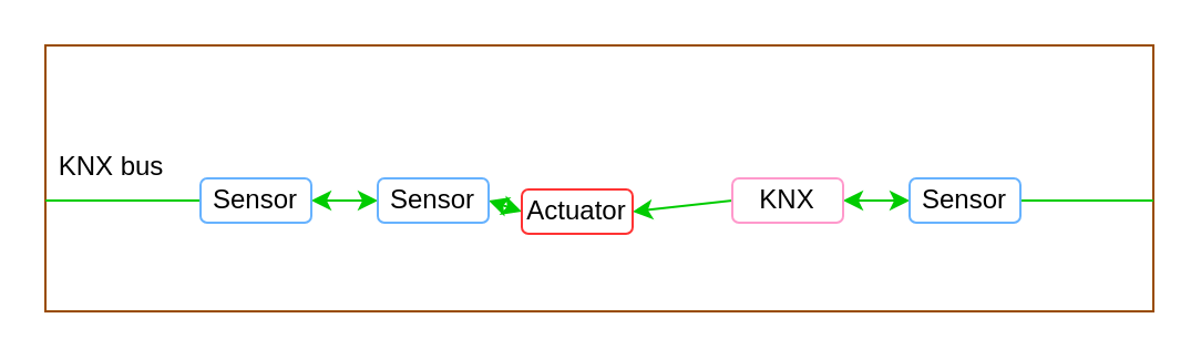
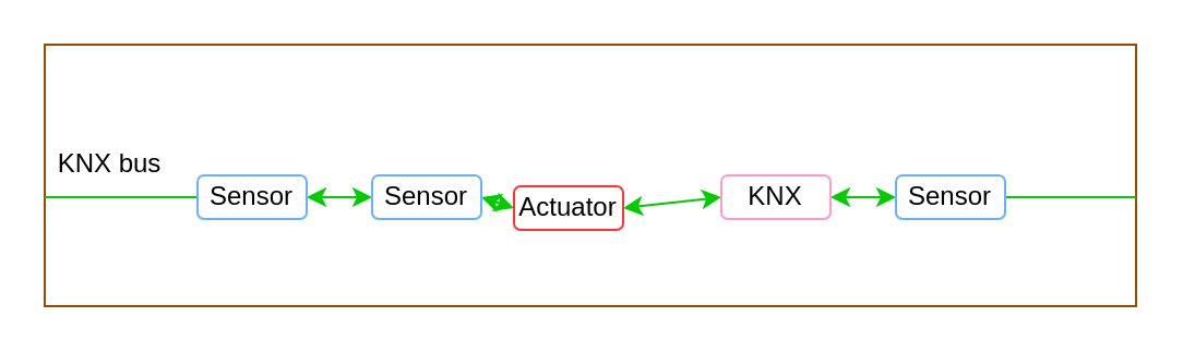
  <mxCell id="0" />
  <mxCell id="1" parent="0" />
  <mxCell id="2" value="" style="rounded=0;whiteSpace=wrap;html=1;strokeColor=#994C00;" parent="1" vertex="1"><mxGeometry x="20" y="20" width="500" height="120" as="geometry" /></mxCell>
  <mxCell id="3" value="KNX bus" style="text;html=1;strokeColor=none;fillColor=none;align=center;verticalAlign=middle;whiteSpace=wrap;rounded=0;" parent="1" vertex="1"><mxGeometry x="20" y="60" width="60" height="30" as="geometry" /></mxCell>
  <mxCell id="4" style="rounded=0;orthogonalLoop=1;jettySize=auto;html=1;exitX=0;exitY=0.5;exitDx=0;exitDy=0;entryX=0;entryY=1;entryDx=0;entryDy=0;endArrow=none;endFill=0;strokeColor=#00CC00;" parent="1" source="6" target="3" edge="1"><mxGeometry relative="1" as="geometry" /></mxCell>
  <mxCell id="5" style="edgeStyle=none;rounded=0;orthogonalLoop=1;jettySize=auto;html=1;exitX=1;exitY=0.5;exitDx=0;exitDy=0;entryX=0;entryY=0.5;entryDx=0;entryDy=0;endArrow=classic;endFill=1;startArrow=classic;startFill=1;strokeColor=#00CC00;" parent="1" source="6" target="8" edge="1"><mxGeometry relative="1" as="geometry" /></mxCell>
  <mxCell id="6" value="Sensor" style="rounded=1;whiteSpace=wrap;html=1;strokeColor=#66B2FF;" parent="1" vertex="1"><mxGeometry x="90" y="80" width="50" height="20" as="geometry" /></mxCell>
  <mxCell id="7" style="edgeStyle=none;rounded=0;orthogonalLoop=1;jettySize=auto;html=1;exitX=1;exitY=0.5;exitDx=0;exitDy=0;entryX=0;entryY=0.5;entryDx=0;entryDy=0;startArrow=classic;startFill=1;endArrow=classic;endFill=1;strokeColor=#00CC00;" parent="1" source="8" target="10" edge="1"><mxGeometry relative="1" as="geometry" /></mxCell>
  <mxCell id="8" value="Sensor" style="rounded=1;whiteSpace=wrap;html=1;strokeColor=#66B2FF;" parent="1" vertex="1"><mxGeometry x="170" y="80" width="50" height="20" as="geometry" /></mxCell>
- <mxCell id="9" style="edgeStyle=none;rounded=0;orthogonalLoop=1;jettySize=auto;html=1;exitX=1;exitY=0.5;exitDx=0;exitDy=0;entryX=0;entryY=0.5;entryDx=0;entryDy=0;startArrow=classic;startFill=1;endArrow=none;endFill=1;strokeColor=#00CC00;" parent="1" source="10" target="12" edge="1"><mxGeometry relative="1" as="geometry" /></mxCell>
+ <mxCell id="9" style="edgeStyle=none;rounded=0;orthogonalLoop=1;jettySize=auto;html=1;exitX=1;exitY=0.5;exitDx=0;exitDy=0;entryX=0;entryY=0.5;entryDx=0;entryDy=0;startArrow=classic;startFill=1;endArrow=classic;endFill=1;strokeColor=#00CC00;" parent="1" source="10" target="12" edge="1"><mxGeometry relative="1" as="geometry" /></mxCell>
  <mxCell id="10" value="Actuator" style="rounded=1;whiteSpace=wrap;html=1;strokeColor=#FF3333;" parent="1" vertex="1"><mxGeometry x="235" y="85" width="50" height="20" as="geometry" /></mxCell>
  <mxCell id="11" style="edgeStyle=none;rounded=0;orthogonalLoop=1;jettySize=auto;html=1;exitX=1;exitY=0.5;exitDx=0;exitDy=0;entryX=0;entryY=0.5;entryDx=0;entryDy=0;startArrow=classic;startFill=1;endArrow=classic;endFill=1;strokeColor=#00CC00;" parent="1" source="12" target="14" edge="1"><mxGeometry relative="1" as="geometry" /></mxCell>
  <mxCell id="12" value="KNX" style="rounded=1;whiteSpace=wrap;html=1;strokeColor=#FF99CC;" parent="1" vertex="1"><mxGeometry x="330" y="80" width="50" height="20" as="geometry" /></mxCell>
  <mxCell id="13" style="edgeStyle=none;rounded=0;orthogonalLoop=1;jettySize=auto;html=1;exitX=1;exitY=0.5;exitDx=0;exitDy=0;startArrow=none;startFill=0;endArrow=none;endFill=0;strokeColor=#00CC00;" parent="1" source="14" edge="1"><mxGeometry relative="1" as="geometry"><mxPoint x="520" y="90" as="targetPoint" /></mxGeometry></mxCell>
  <mxCell id="14" value="Sensor" style="rounded=1;whiteSpace=wrap;html=1;strokeColor=#66B2FF;" parent="1" vertex="1"><mxGeometry x="410" y="80" width="50" height="20" as="geometry" /></mxCell>
